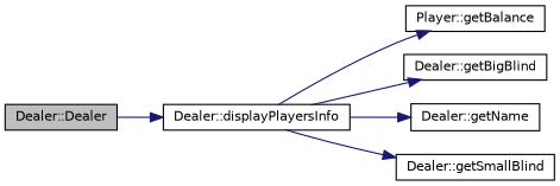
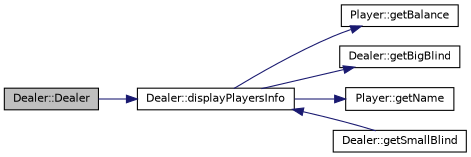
  digraph {
    rankdir=LR
    node [color=black fillcolor=white fontname=Helvetica fontsize=10 shape=record style=filled]
    edge [color=midnightblue fontname=Helvetica fontsize=10 labelfontname=Helvetica labelfontsize=10 style=solid]
    n1 [fillcolor=grey75 fontcolor=black height=0.2 label="Dealer::Dealer" width=0.4]
    n2 [height=0.2 label="Dealer::displayPlayersInfo" width=0.4]
    n3 [height=0.2 label="Player::getBalance" width=0.4]
    n4 [height=0.2 label="Dealer::getBigBlind" width=0.4]
-   n5 [height=0.2 label="Dealer::getName" width=0.4]
+   n5 [height=0.2 label="Player::getName" width=0.4]
    n6 [height=0.2 label="Dealer::getSmallBlind" width=0.4]
    n1 -> n2
    n2 -> n3
    n2 -> n4
    n2 -> n5
-   n2 -> n6
+   n6 -> n2
  }
